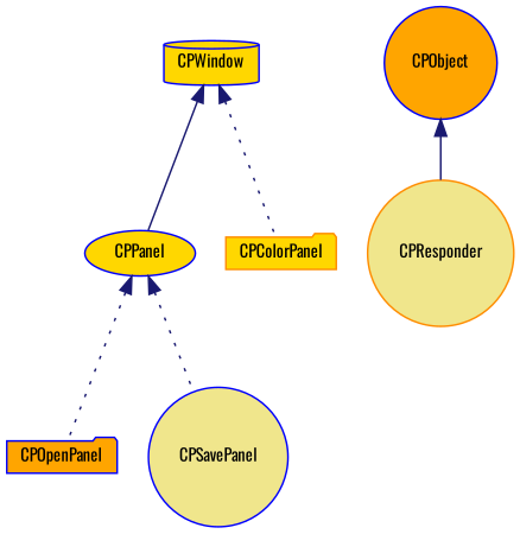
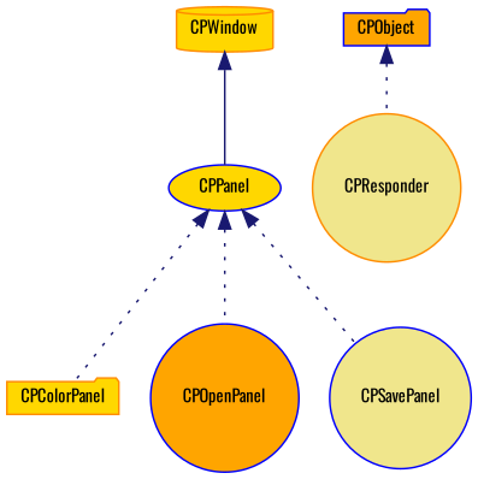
  digraph {
    fontname=Oswald
    node [color=blue fillcolor=gold fontname=Oswald fontsize=10 shape=circle style=filled]
    edge [color=midnightblue dir=back fontname=Oswald fontsize=10 labelfontname=Helvetica labelfontsize=10 style=dotted]
-   n1 [fontcolor=black height=0.2 label=CPWindow shape=cylinder width=0.4]
+   n1 [color=darkorange fontcolor=black height=0.2 label=CPWindow shape=cylinder width=0.4]
    n2 [height=0.2 label=CPPanel shape=ellipse width=0.4]
    n3 [color=darkorange height=0.2 label=CPColorPanel shape=folder width=0.4]
-   n4 [fillcolor=orange height=0.2 label=CPOpenPanel shape=folder width=0.4]
+   n4 [fillcolor=orange height=0.2 label=CPOpenPanel width=0.4]
    n5 [fillcolor=khaki height=0.2 label=CPSavePanel width=0.4]
    n6 [color=darkorange fillcolor=khaki height=0.2 label=CPResponder width=0.4]
-   n7 [fillcolor=orange height=0.2 label=CPObject width=0.4]
+   n7 [fillcolor=orange height=0.2 label=CPObject shape=folder width=0.4]
    n1 -> n2 [style=solid]
-   n1 -> n3
+   n2 -> n3
    n2 -> n4
    n2 -> n5
-   n7 -> n6 [style=solid]
+   n7 -> n6
  }
